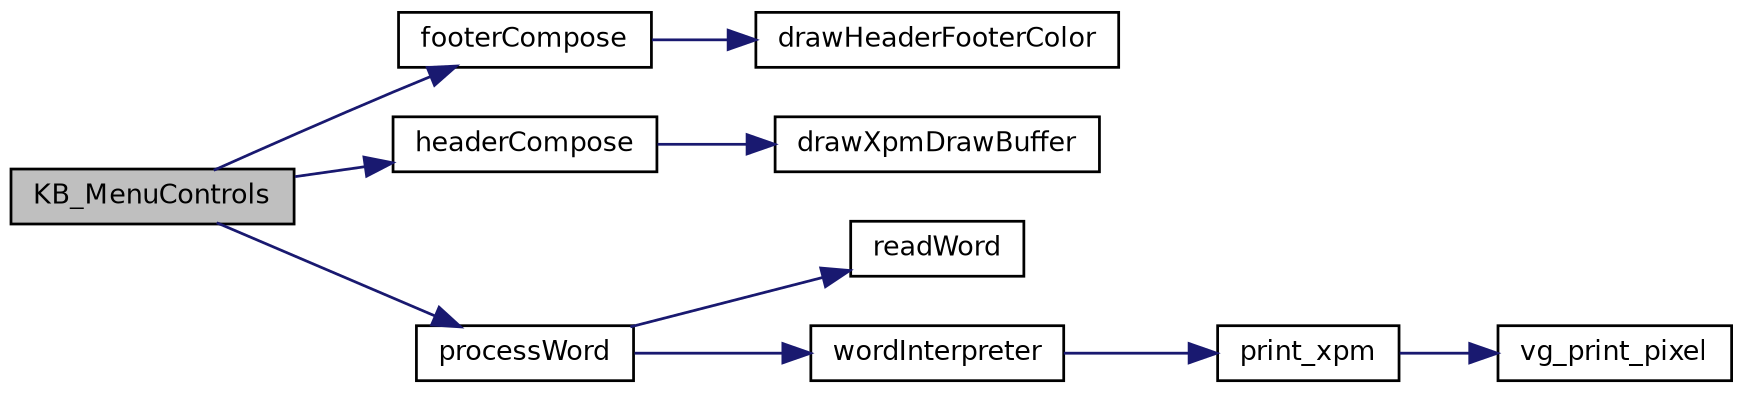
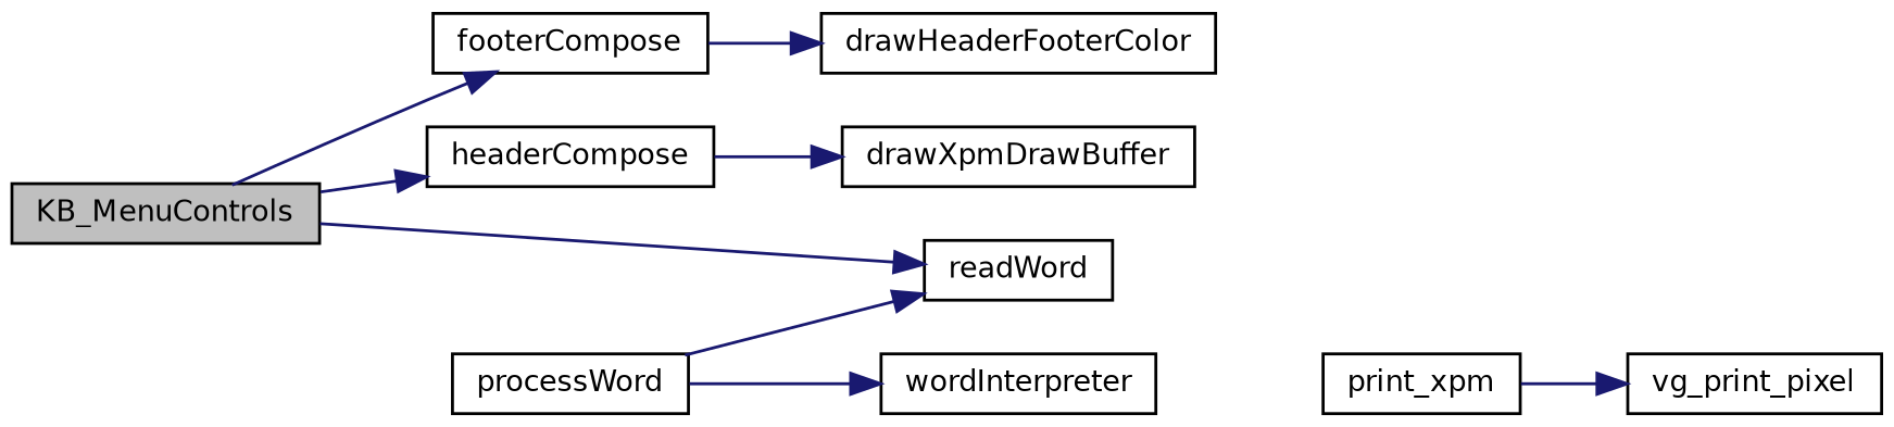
  digraph {
    rankdir=LR
    node [color=black fillcolor=white fontname=Helvetica fontsize=10 shape=record style=filled]
    edge [color=midnightblue fontname=Helvetica fontsize=10 labelfontname=Helvetica labelfontsize=10 style=solid]
    n1 [fillcolor=grey75 fontcolor=black height=0.2 label=KB_MenuControls width=0.4]
    n2 [height=0.2 label=footerCompose width=0.4]
    n3 [height=0.2 label=headerCompose width=0.4]
    n4 [height=0.2 label=processWord width=0.4]
    n5 [height=0.2 label=drawXpmDrawBuffer width=0.4]
    n6 [height=0.2 label=drawHeaderFooterColor width=0.4]
    n7 [height=0.2 label=readWord width=0.4]
    n8 [height=0.2 label=wordInterpreter width=0.4]
    n9 [height=0.2 label=print_xpm width=0.4]
    n10 [height=0.2 label=vg_print_pixel width=0.4]
    n1 -> n2
    n1 -> n3
-   n1 -> n4
+   n1 -> n7
    n2 -> n6
    n3 -> n5
    n4 -> n7
    n4 -> n8
-   n8 -> n9
    n9 -> n10
  }
